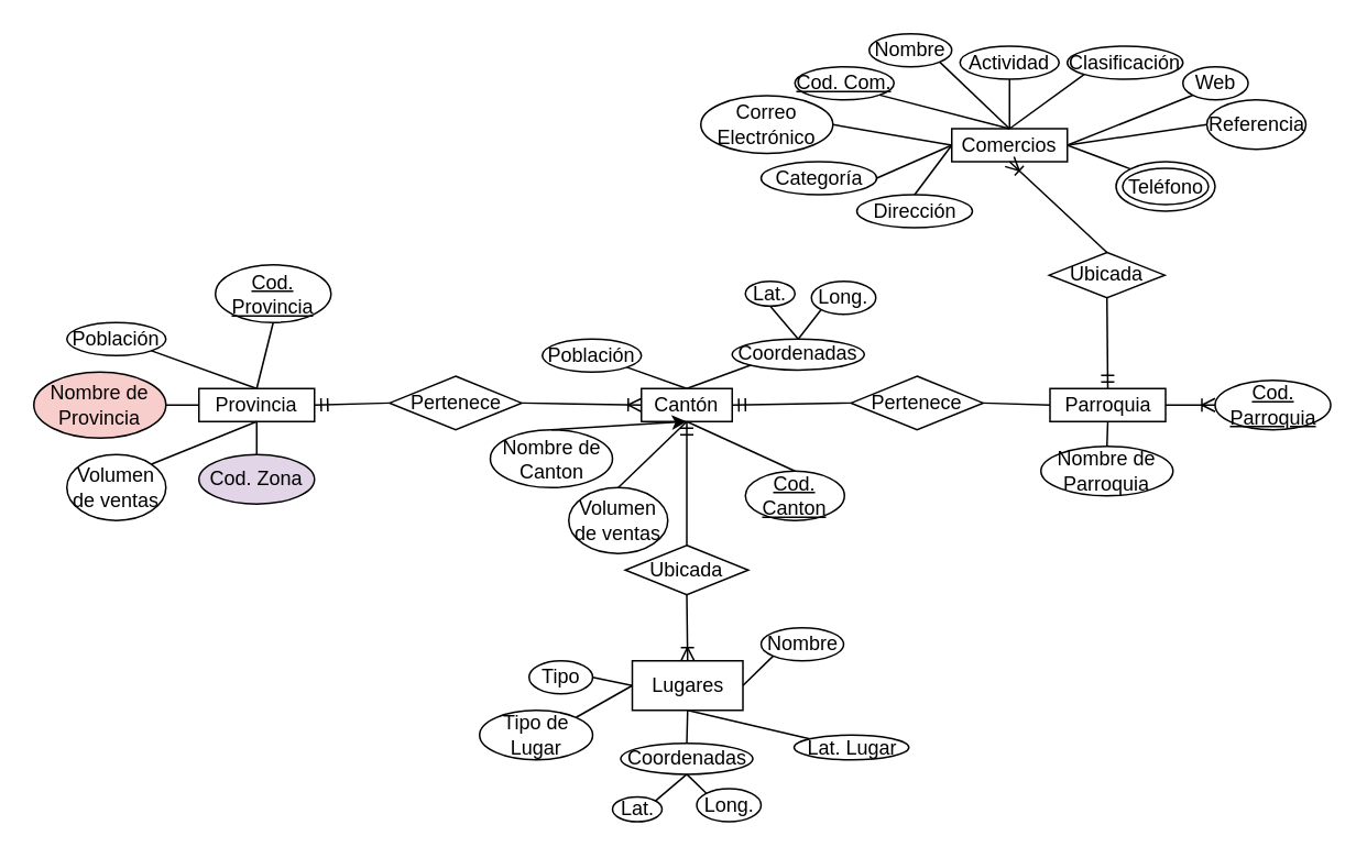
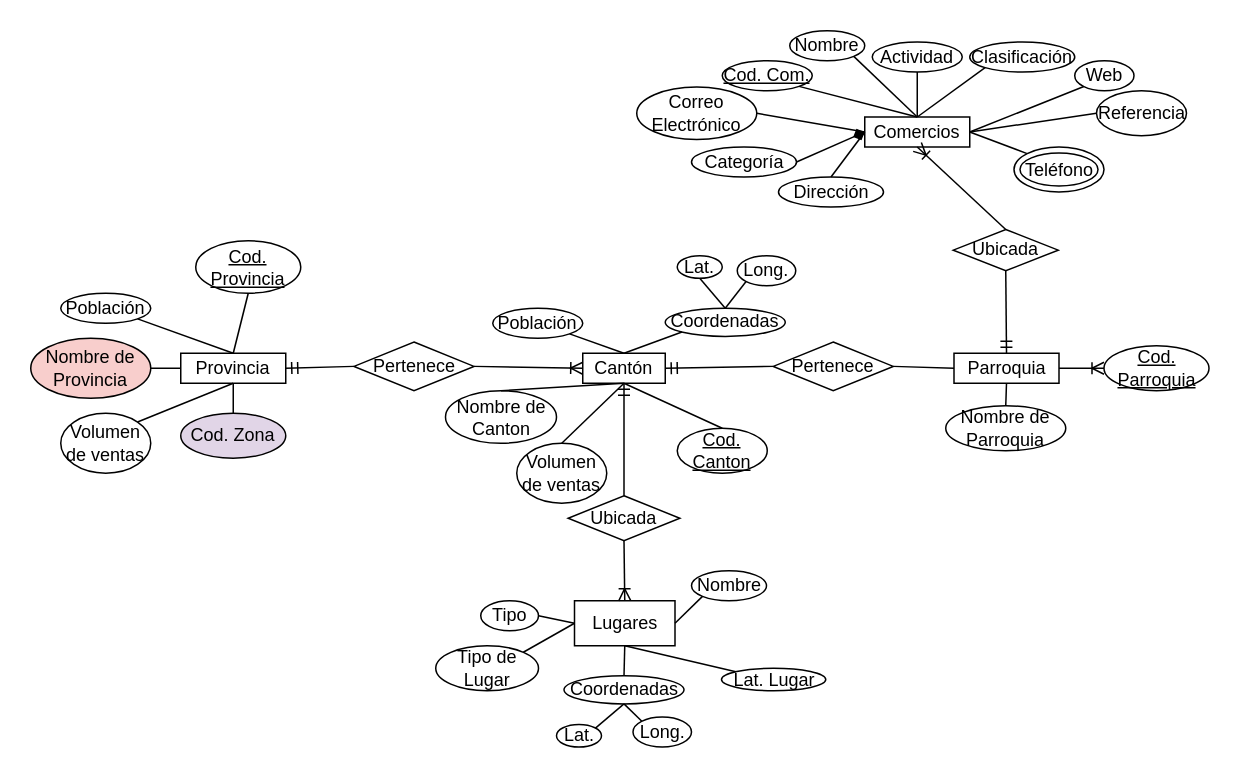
  <mxCell id="0" />
  <mxCell id="1" parent="0" />
  <mxCell id="2" value="Comercios" style="rounded=0;whiteSpace=wrap;html=1;" parent="1" vertex="1"><mxGeometry x="576" y="77.5" width="70" height="20" as="geometry" /></mxCell>
  <mxCell id="3" value="Nombre" style="ellipse;whiteSpace=wrap;html=1;" parent="1" vertex="1"><mxGeometry x="526" y="20" width="50" height="20" as="geometry" /></mxCell>
  <mxCell id="4" value="Actividad" style="ellipse;whiteSpace=wrap;html=1;" parent="1" vertex="1"><mxGeometry x="581" y="27.5" width="60" height="20" as="geometry" /></mxCell>
  <mxCell id="5" value="Clasificación" style="ellipse;whiteSpace=wrap;html=1;" parent="1" vertex="1"><mxGeometry x="646" y="27.5" width="70" height="20" as="geometry" /></mxCell>
  <mxCell id="6" value="Dirección" style="ellipse;whiteSpace=wrap;html=1;" parent="1" vertex="1"><mxGeometry x="518.5" y="117.5" width="70" height="20" as="geometry" /></mxCell>
  <mxCell id="7" value="Categoría" style="ellipse;whiteSpace=wrap;html=1;" parent="1" vertex="1"><mxGeometry x="460.5" y="97.5" width="70" height="20" as="geometry" /></mxCell>
  <mxCell id="8" value="Referencia" style="ellipse;whiteSpace=wrap;html=1;" parent="1" vertex="1"><mxGeometry x="730.5" y="60" width="60" height="30" as="geometry" /></mxCell>
  <mxCell id="9" value="Correo Electrónico" style="ellipse;whiteSpace=wrap;html=1;" parent="1" vertex="1"><mxGeometry x="424" y="57.5" width="80" height="35" as="geometry" /></mxCell>
  <mxCell id="10" value="Web" style="ellipse;whiteSpace=wrap;html=1;" parent="1" vertex="1"><mxGeometry x="716" y="40" width="39.5" height="20" as="geometry" /></mxCell>
  <mxCell id="11" value="" style="endArrow=none;html=1;rounded=0;entryX=1;entryY=0.5;entryDx=0;entryDy=0;exitX=0;exitY=0;exitDx=0;exitDy=0;" parent="1" source="80" target="2" edge="1"><mxGeometry width="50" height="50" relative="1" as="geometry"><mxPoint x="675.373" y="102.929" as="sourcePoint" /><mxPoint x="616" y="197.5" as="targetPoint" /></mxGeometry></mxCell>
  <mxCell id="12" value="" style="endArrow=none;html=1;rounded=0;entryX=1;entryY=0.5;entryDx=0;entryDy=0;exitX=0;exitY=0.5;exitDx=0;exitDy=0;" parent="1" source="8" target="2" edge="1"><mxGeometry width="50" height="50" relative="1" as="geometry"><mxPoint x="566" y="247.5" as="sourcePoint" /><mxPoint x="616" y="197.5" as="targetPoint" /></mxGeometry></mxCell>
  <mxCell id="13" value="" style="endArrow=none;html=1;rounded=0;entryX=0;entryY=0.5;entryDx=0;entryDy=0;exitX=0.5;exitY=0;exitDx=0;exitDy=0;" parent="1" source="6" target="2" edge="1"><mxGeometry width="50" height="50" relative="1" as="geometry"><mxPoint x="566" y="247.5" as="sourcePoint" /><mxPoint x="616" y="197.5" as="targetPoint" /></mxGeometry></mxCell>
- <mxCell id="14" value="" style="endArrow=none;html=1;rounded=0;entryX=0;entryY=0.5;entryDx=0;entryDy=0;exitX=1;exitY=0.5;exitDx=0;exitDy=0;" parent="1" source="7" target="2" edge="1"><mxGeometry width="50" height="50" relative="1" as="geometry"><mxPoint x="566" y="247.5" as="sourcePoint" /><mxPoint x="616" y="197.5" as="targetPoint" /></mxGeometry></mxCell>
+ <mxCell id="14" value="" style="endArrow=diamond;html=1;rounded=0;entryX=0;entryY=0.5;entryDx=0;entryDy=0;exitX=1;exitY=0.5;exitDx=0;exitDy=0;" parent="1" source="7" target="2" edge="1"><mxGeometry width="50" height="50" relative="1" as="geometry"><mxPoint x="566" y="247.5" as="sourcePoint" /><mxPoint x="616" y="197.5" as="targetPoint" /></mxGeometry></mxCell>
  <mxCell id="15" value="" style="endArrow=none;html=1;rounded=0;entryX=0;entryY=0.5;entryDx=0;entryDy=0;exitX=1;exitY=0.5;exitDx=0;exitDy=0;" parent="1" source="9" target="2" edge="1"><mxGeometry width="50" height="50" relative="1" as="geometry"><mxPoint x="536" y="92.5" as="sourcePoint" /><mxPoint x="616" y="197.5" as="targetPoint" /></mxGeometry></mxCell>
  <mxCell id="16" value="" style="endArrow=none;html=1;rounded=0;entryX=1;entryY=0.5;entryDx=0;entryDy=0;exitX=0;exitY=1;exitDx=0;exitDy=0;" parent="1" source="10" target="2" edge="1"><mxGeometry width="50" height="50" relative="1" as="geometry"><mxPoint x="566" y="247.5" as="sourcePoint" /><mxPoint x="616" y="197.5" as="targetPoint" /></mxGeometry></mxCell>
  <mxCell id="17" value="" style="endArrow=none;html=1;rounded=0;entryX=0;entryY=1;entryDx=0;entryDy=0;exitX=0.5;exitY=0;exitDx=0;exitDy=0;" parent="1" source="2" target="5" edge="1"><mxGeometry width="50" height="50" relative="1" as="geometry"><mxPoint x="566" y="247.5" as="sourcePoint" /><mxPoint x="616" y="197.5" as="targetPoint" /></mxGeometry></mxCell>
  <mxCell id="18" value="" style="endArrow=none;html=1;rounded=0;entryX=0.5;entryY=1;entryDx=0;entryDy=0;exitX=0.5;exitY=0;exitDx=0;exitDy=0;" parent="1" source="2" target="4" edge="1"><mxGeometry width="50" height="50" relative="1" as="geometry"><mxPoint x="566" y="247.5" as="sourcePoint" /><mxPoint x="616" y="197.5" as="targetPoint" /></mxGeometry></mxCell>
  <mxCell id="19" value="" style="endArrow=none;html=1;rounded=0;exitX=1;exitY=1;exitDx=0;exitDy=0;entryX=0.5;entryY=0;entryDx=0;entryDy=0;" parent="1" source="3" target="2" edge="1"><mxGeometry width="50" height="50" relative="1" as="geometry"><mxPoint x="566" y="247.5" as="sourcePoint" /><mxPoint x="616" y="197.5" as="targetPoint" /></mxGeometry></mxCell>
  <mxCell id="20" value="Provincia" style="rounded=0;whiteSpace=wrap;html=1;" parent="1" vertex="1"><mxGeometry x="120" y="235" width="70" height="20" as="geometry" /></mxCell>
  <mxCell id="21" value="&lt;u&gt;Cod. Provincia&lt;/u&gt;" style="ellipse;whiteSpace=wrap;html=1;" parent="1" vertex="1"><mxGeometry x="130" y="160" width="70" height="35" as="geometry" /></mxCell>
  <mxCell id="22" value="Cod. Zona" style="ellipse;whiteSpace=wrap;html=1;fillColor=#e1d5e7;" parent="1" vertex="1"><mxGeometry x="120" y="275" width="70" height="30" as="geometry" /></mxCell>
  <mxCell id="23" value="Nombre de Provincia" style="ellipse;whiteSpace=wrap;html=1;fillColor=#f8cecc;" parent="1" vertex="1"><mxGeometry x="20" y="225" width="80" height="40" as="geometry" /></mxCell>
  <mxCell id="24" value="Cantón" style="rounded=0;whiteSpace=wrap;html=1;" parent="1" vertex="1"><mxGeometry x="388" y="235" width="55" height="20" as="geometry" /></mxCell>
  <mxCell id="25" value="Nombre de Canton" style="ellipse;whiteSpace=wrap;html=1;" parent="1" vertex="1"><mxGeometry x="296.5" y="260" width="74" height="35" as="geometry" /></mxCell>
  <mxCell id="26" value="Parroquia" style="whiteSpace=wrap;html=1;" parent="1" vertex="1"><mxGeometry x="635.5" y="235" width="70" height="20" as="geometry" /></mxCell>
  <mxCell id="27" value="&lt;u&gt;Cod. Canton&lt;/u&gt;" style="ellipse;whiteSpace=wrap;html=1;" parent="1" vertex="1"><mxGeometry x="451" y="285" width="60" height="30" as="geometry" /></mxCell>
  <mxCell id="28" value="Nombre de Parroquia" style="ellipse;whiteSpace=wrap;html=1;" parent="1" vertex="1"><mxGeometry x="630" y="270" width="80" height="30" as="geometry" /></mxCell>
  <mxCell id="29" value="Pertenece" style="rhombus;whiteSpace=wrap;html=1;" parent="1" vertex="1"><mxGeometry x="235.5" y="227.5" width="80" height="32.5" as="geometry" /></mxCell>
  <mxCell id="30" value="Pertenece" style="rhombus;whiteSpace=wrap;html=1;" parent="1" vertex="1"><mxGeometry x="515" y="227.5" width="80" height="32.5" as="geometry" /></mxCell>
  <mxCell id="31" value="" style="endArrow=none;html=1;rounded=0;exitX=0.5;exitY=1;exitDx=0;exitDy=0;entryX=0.5;entryY=0;entryDx=0;entryDy=0;" parent="1" source="21" target="20" edge="1"><mxGeometry width="50" height="50" relative="1" as="geometry"><mxPoint x="320" y="275" as="sourcePoint" /><mxPoint x="370" y="225" as="targetPoint" /></mxGeometry></mxCell>
  <mxCell id="32" value="" style="endArrow=none;html=1;rounded=0;exitX=1;exitY=0.5;exitDx=0;exitDy=0;entryX=0;entryY=0.5;entryDx=0;entryDy=0;" parent="1" source="23" target="20" edge="1"><mxGeometry width="50" height="50" relative="1" as="geometry"><mxPoint x="320" y="275" as="sourcePoint" /><mxPoint x="370" y="225" as="targetPoint" /></mxGeometry></mxCell>
  <mxCell id="33" value="" style="endArrow=ERmandOne;html=1;rounded=0;exitX=0;exitY=0.5;exitDx=0;exitDy=0;entryX=1;entryY=0.5;entryDx=0;entryDy=0;endFill=0;" parent="1" source="30" target="24" edge="1"><mxGeometry width="50" height="50" relative="1" as="geometry"><mxPoint x="340" y="265" as="sourcePoint" /><mxPoint x="390" y="215" as="targetPoint" /></mxGeometry></mxCell>
  <mxCell id="34" value="" style="endArrow=none;html=1;rounded=0;exitX=1;exitY=0.5;exitDx=0;exitDy=0;entryX=0;entryY=0.5;entryDx=0;entryDy=0;" parent="1" source="30" target="26" edge="1"><mxGeometry width="50" height="50" relative="1" as="geometry"><mxPoint x="340" y="265" as="sourcePoint" /><mxPoint x="390" y="215" as="targetPoint" /></mxGeometry></mxCell>
  <mxCell id="35" value="" style="endArrow=ERmandOne;html=1;rounded=0;entryX=1;entryY=0.5;entryDx=0;entryDy=0;exitX=0;exitY=0.5;exitDx=0;exitDy=0;endFill=0;" parent="1" source="29" target="20" edge="1"><mxGeometry width="50" height="50" relative="1" as="geometry"><mxPoint x="290" y="315" as="sourcePoint" /><mxPoint x="390" y="215" as="targetPoint" /></mxGeometry></mxCell>
  <mxCell id="36" value="" style="endArrow=ERoneToMany;html=1;rounded=0;exitX=1;exitY=0.5;exitDx=0;exitDy=0;entryX=0;entryY=0.5;entryDx=0;entryDy=0;endFill=0;" parent="1" source="29" target="24" edge="1"><mxGeometry width="50" height="50" relative="1" as="geometry"><mxPoint x="340" y="265" as="sourcePoint" /><mxPoint x="390" y="215" as="targetPoint" /></mxGeometry></mxCell>
  <mxCell id="37" value="" style="endArrow=none;html=1;rounded=0;exitX=0.5;exitY=1;exitDx=0;exitDy=0;entryX=0.5;entryY=0;entryDx=0;entryDy=0;" parent="1" source="20" target="22" edge="1"><mxGeometry width="50" height="50" relative="1" as="geometry"><mxPoint x="320" y="265" as="sourcePoint" /><mxPoint x="370" y="215" as="targetPoint" /></mxGeometry></mxCell>
  <mxCell id="38" value="Ubicada" style="rhombus;whiteSpace=wrap;html=1;" parent="1" vertex="1"><mxGeometry x="635" y="152.5" width="70" height="27.5" as="geometry" /></mxCell>
  <mxCell id="39" value="" style="endArrow=ERmandOne;html=1;rounded=0;entryX=0.5;entryY=0;entryDx=0;entryDy=0;exitX=0.5;exitY=1;exitDx=0;exitDy=0;endFill=0;" parent="1" source="38" target="26" edge="1"><mxGeometry width="50" height="50" relative="1" as="geometry"><mxPoint x="340" y="230" as="sourcePoint" /><mxPoint x="390" y="180" as="targetPoint" /></mxGeometry></mxCell>
  <mxCell id="40" value="" style="endArrow=none;html=1;rounded=0;entryX=0.5;entryY=0;entryDx=0;entryDy=0;exitX=0.5;exitY=1;exitDx=0;exitDy=0;startArrow=ERoneToMany;startFill=0;" parent="1" source="2" target="38" edge="1"><mxGeometry width="50" height="50" relative="1" as="geometry"><mxPoint x="470" y="220" as="sourcePoint" /><mxPoint x="685" y="120" as="targetPoint" /></mxGeometry></mxCell>
- <mxCell id="41" value="" style="endArrow=classic;html=1;rounded=0;entryX=0.5;entryY=1;entryDx=0;entryDy=0;exitX=0.5;exitY=0;exitDx=0;exitDy=0;" parent="1" source="25" target="24" edge="1"><mxGeometry width="50" height="50" relative="1" as="geometry"><mxPoint x="340" y="310" as="sourcePoint" /><mxPoint x="390" y="260" as="targetPoint" /></mxGeometry></mxCell>
+ <mxCell id="41" value="" style="endArrow=none;html=1;rounded=0;entryX=0.5;entryY=1;entryDx=0;entryDy=0;exitX=0.5;exitY=0;exitDx=0;exitDy=0;" parent="1" source="25" target="24" edge="1"><mxGeometry width="50" height="50" relative="1" as="geometry"><mxPoint x="340" y="310" as="sourcePoint" /><mxPoint x="390" y="260" as="targetPoint" /></mxGeometry></mxCell>
  <mxCell id="42" value="" style="endArrow=none;html=1;rounded=0;exitX=0.5;exitY=0;exitDx=0;exitDy=0;entryX=0.5;entryY=1;entryDx=0;entryDy=0;" parent="1" source="27" target="24" edge="1"><mxGeometry width="50" height="50" relative="1" as="geometry"><mxPoint x="340" y="310" as="sourcePoint" /><mxPoint x="390" y="260" as="targetPoint" /></mxGeometry></mxCell>
  <mxCell id="43" value="" style="endArrow=none;html=1;rounded=0;entryX=0.5;entryY=1;entryDx=0;entryDy=0;exitX=0.5;exitY=0;exitDx=0;exitDy=0;" parent="1" source="28" target="26" edge="1"><mxGeometry width="50" height="50" relative="1" as="geometry"><mxPoint x="345.5" y="220" as="sourcePoint" /><mxPoint x="395.5" y="170" as="targetPoint" /></mxGeometry></mxCell>
  <mxCell id="44" value="&lt;u&gt;Cod. Parroquia&lt;/u&gt;" style="ellipse;whiteSpace=wrap;html=1;" parent="1" vertex="1"><mxGeometry x="735.5" y="230" width="70" height="30" as="geometry" /></mxCell>
  <mxCell id="45" value="" style="endArrow=none;html=1;rounded=0;exitX=0;exitY=0.5;exitDx=0;exitDy=0;entryX=1;entryY=0.5;entryDx=0;entryDy=0;startArrow=ERoneToMany;startFill=0;" parent="1" source="44" target="26" edge="1"><mxGeometry width="50" height="50" relative="1" as="geometry"><mxPoint x="515.5" y="220" as="sourcePoint" /><mxPoint x="565.5" y="170" as="targetPoint" /></mxGeometry></mxCell>
  <mxCell id="46" value="Población" style="ellipse;whiteSpace=wrap;html=1;" parent="1" vertex="1"><mxGeometry x="328" y="205" width="60" height="20" as="geometry" /></mxCell>
  <mxCell id="47" value="" style="endArrow=none;html=1;rounded=0;exitX=1;exitY=1;exitDx=0;exitDy=0;entryX=0.5;entryY=0;entryDx=0;entryDy=0;" parent="1" source="46" target="24" edge="1"><mxGeometry width="50" height="50" relative="1" as="geometry"><mxPoint x="430" y="320" as="sourcePoint" /><mxPoint x="480" y="270" as="targetPoint" /></mxGeometry></mxCell>
  <mxCell id="48" value="Población" style="ellipse;whiteSpace=wrap;html=1;" parent="1" vertex="1"><mxGeometry x="40" y="195" width="60" height="20" as="geometry" /></mxCell>
  <mxCell id="49" value="" style="endArrow=none;html=1;rounded=0;exitX=1;exitY=1;exitDx=0;exitDy=0;entryX=0.5;entryY=0;entryDx=0;entryDy=0;" parent="1" source="48" target="20" edge="1"><mxGeometry width="50" height="50" relative="1" as="geometry"><mxPoint x="150" y="290" as="sourcePoint" /><mxPoint x="200" y="240" as="targetPoint" /></mxGeometry></mxCell>
  <mxCell id="50" value="Coordenadas" style="ellipse;whiteSpace=wrap;html=1;" parent="1" vertex="1"><mxGeometry x="443" y="205" width="80" height="18.75" as="geometry" /></mxCell>
  <mxCell id="51" value="" style="endArrow=none;html=1;rounded=0;exitX=0.5;exitY=0;exitDx=0;exitDy=0;entryX=0;entryY=1;entryDx=0;entryDy=0;" parent="1" source="24" target="50" edge="1"><mxGeometry width="50" height="50" relative="1" as="geometry"><mxPoint x="500" y="300" as="sourcePoint" /><mxPoint x="550" y="250" as="targetPoint" /></mxGeometry></mxCell>
  <mxCell id="52" value="Lat." style="ellipse;whiteSpace=wrap;html=1;" parent="1" vertex="1"><mxGeometry x="451" y="170" width="30" height="15" as="geometry" /></mxCell>
  <mxCell id="53" value="Long." style="ellipse;whiteSpace=wrap;html=1;" parent="1" vertex="1"><mxGeometry x="491" y="170" width="39" height="20" as="geometry" /></mxCell>
  <mxCell id="54" value="" style="endArrow=none;html=1;rounded=0;entryX=0;entryY=1;entryDx=0;entryDy=0;exitX=0.5;exitY=0;exitDx=0;exitDy=0;" parent="1" source="50" target="53" edge="1"><mxGeometry width="50" height="50" relative="1" as="geometry"><mxPoint x="500" y="300" as="sourcePoint" /><mxPoint x="550" y="250" as="targetPoint" /></mxGeometry></mxCell>
  <mxCell id="55" value="" style="endArrow=none;html=1;rounded=0;exitX=0.5;exitY=1;exitDx=0;exitDy=0;entryX=0.5;entryY=0;entryDx=0;entryDy=0;" parent="1" source="52" target="50" edge="1"><mxGeometry width="50" height="50" relative="1" as="geometry"><mxPoint x="500" y="300" as="sourcePoint" /><mxPoint x="550" y="250" as="targetPoint" /></mxGeometry></mxCell>
  <mxCell id="56" value="Lugares" style="rounded=0;whiteSpace=wrap;html=1;" parent="1" vertex="1"><mxGeometry x="382.5" y="400" width="67" height="30" as="geometry" /></mxCell>
  <mxCell id="57" value="Coordenadas" style="ellipse;whiteSpace=wrap;html=1;" parent="1" vertex="1"><mxGeometry x="375.5" y="450" width="80" height="18.75" as="geometry" /></mxCell>
  <mxCell id="58" value="Lat." style="ellipse;whiteSpace=wrap;html=1;" parent="1" vertex="1"><mxGeometry x="370.5" y="482.5" width="30" height="15" as="geometry" /></mxCell>
  <mxCell id="59" value="Long." style="ellipse;whiteSpace=wrap;html=1;" parent="1" vertex="1"><mxGeometry x="421.5" y="477.5" width="39" height="20" as="geometry" /></mxCell>
  <mxCell id="60" value="" style="endArrow=none;html=1;rounded=0;entryX=0;entryY=0;entryDx=0;entryDy=0;exitX=0.5;exitY=1;exitDx=0;exitDy=0;" parent="1" source="57" target="59" edge="1"><mxGeometry width="50" height="50" relative="1" as="geometry"><mxPoint x="430.5" y="545" as="sourcePoint" /><mxPoint x="480.5" y="495" as="targetPoint" /></mxGeometry></mxCell>
  <mxCell id="61" value="" style="endArrow=none;html=1;rounded=0;exitX=1;exitY=0;exitDx=0;exitDy=0;entryX=0.5;entryY=1;entryDx=0;entryDy=0;" parent="1" source="58" target="57" edge="1"><mxGeometry width="50" height="50" relative="1" as="geometry"><mxPoint x="430.5" y="545" as="sourcePoint" /><mxPoint x="480.5" y="495" as="targetPoint" /></mxGeometry></mxCell>
  <mxCell id="62" value="" style="endArrow=none;html=1;rounded=0;exitX=0.5;exitY=1;exitDx=0;exitDy=0;entryX=0.5;entryY=0;entryDx=0;entryDy=0;" parent="1" source="56" target="57" edge="1"><mxGeometry width="50" height="50" relative="1" as="geometry"><mxPoint x="500" y="350" as="sourcePoint" /><mxPoint x="550" y="300" as="targetPoint" /></mxGeometry></mxCell>
  <mxCell id="63" value="Ubicada" style="rhombus;whiteSpace=wrap;html=1;" parent="1" vertex="1"><mxGeometry x="378.25" y="330" width="74.5" height="30" as="geometry" /></mxCell>
  <mxCell id="64" value="" style="endArrow=ERoneToMany;html=1;rounded=0;exitX=0.5;exitY=1;exitDx=0;exitDy=0;entryX=0.5;entryY=0;entryDx=0;entryDy=0;endFill=0;" parent="1" source="63" target="56" edge="1"><mxGeometry width="50" height="50" relative="1" as="geometry"><mxPoint x="500" y="320" as="sourcePoint" /><mxPoint x="550" y="270" as="targetPoint" /></mxGeometry></mxCell>
  <mxCell id="65" value="Tipo" style="ellipse;whiteSpace=wrap;html=1;" parent="1" vertex="1"><mxGeometry x="320" y="400" width="38.5" height="20" as="geometry" /></mxCell>
  <mxCell id="66" value="Tipo de Lugar" style="ellipse;whiteSpace=wrap;html=1;" parent="1" vertex="1"><mxGeometry x="290" y="430" width="68.5" height="30" as="geometry" /></mxCell>
  <mxCell id="67" value="" style="endArrow=none;html=1;rounded=0;exitX=1;exitY=0.5;exitDx=0;exitDy=0;entryX=0;entryY=0.5;entryDx=0;entryDy=0;" parent="1" source="65" target="56" edge="1"><mxGeometry width="50" height="50" relative="1" as="geometry"><mxPoint x="500" y="410" as="sourcePoint" /><mxPoint x="550" y="360" as="targetPoint" /></mxGeometry></mxCell>
  <mxCell id="68" value="" style="endArrow=none;html=1;rounded=0;exitX=1;exitY=0;exitDx=0;exitDy=0;entryX=0;entryY=0.5;entryDx=0;entryDy=0;" parent="1" source="66" target="56" edge="1"><mxGeometry width="50" height="50" relative="1" as="geometry"><mxPoint x="500" y="410" as="sourcePoint" /><mxPoint x="550" y="360" as="targetPoint" /></mxGeometry></mxCell>
  <mxCell id="69" value="Lat. Lugar" style="ellipse;whiteSpace=wrap;html=1;" parent="1" vertex="1"><mxGeometry x="480.5" y="445" width="69.5" height="15" as="geometry" /></mxCell>
  <mxCell id="70" value="" style="endArrow=none;html=1;rounded=0;exitX=0.5;exitY=1;exitDx=0;exitDy=0;entryX=0;entryY=0;entryDx=0;entryDy=0;" parent="1" source="56" target="69" edge="1"><mxGeometry width="50" height="50" relative="1" as="geometry"><mxPoint x="500" y="410" as="sourcePoint" /><mxPoint x="550" y="360" as="targetPoint" /></mxGeometry></mxCell>
  <mxCell id="71" value="Nombre" style="ellipse;whiteSpace=wrap;html=1;" parent="1" vertex="1"><mxGeometry x="460.5" y="380" width="50" height="20" as="geometry" /></mxCell>
  <mxCell id="72" value="" style="endArrow=none;html=1;rounded=0;exitX=1;exitY=0.5;exitDx=0;exitDy=0;entryX=0;entryY=1;entryDx=0;entryDy=0;" parent="1" source="56" target="71" edge="1"><mxGeometry width="50" height="50" relative="1" as="geometry"><mxPoint x="500" y="410" as="sourcePoint" /><mxPoint x="550" y="360" as="targetPoint" /></mxGeometry></mxCell>
  <mxCell id="73" value="Volumen de ventas" style="ellipse;whiteSpace=wrap;html=1;" parent="1" vertex="1"><mxGeometry x="344" y="295" width="60" height="40" as="geometry" /></mxCell>
  <mxCell id="74" value="" style="endArrow=none;html=1;rounded=0;exitX=0.5;exitY=0;exitDx=0;exitDy=0;entryX=0.5;entryY=1;entryDx=0;entryDy=0;" parent="1" source="73" target="24" edge="1"><mxGeometry width="50" height="50" relative="1" as="geometry"><mxPoint x="500" y="310" as="sourcePoint" /><mxPoint x="410" y="260" as="targetPoint" /></mxGeometry></mxCell>
  <mxCell id="75" value="" style="endArrow=ERmandOne;html=1;rounded=0;exitX=0.5;exitY=0;exitDx=0;exitDy=0;entryX=0.5;entryY=1;entryDx=0;entryDy=0;endFill=0;" parent="1" source="63" target="24" edge="1"><mxGeometry width="50" height="50" relative="1" as="geometry"><mxPoint x="470" y="410" as="sourcePoint" /><mxPoint x="420" y="270" as="targetPoint" /></mxGeometry></mxCell>
  <mxCell id="76" value="Volumen de ventas" style="ellipse;whiteSpace=wrap;html=1;" parent="1" vertex="1"><mxGeometry x="40" y="275" width="60" height="40" as="geometry" /></mxCell>
  <mxCell id="77" value="" style="endArrow=none;html=1;rounded=0;exitX=1;exitY=0;exitDx=0;exitDy=0;entryX=0.5;entryY=1;entryDx=0;entryDy=0;" parent="1" source="76" target="20" edge="1"><mxGeometry width="50" height="50" relative="1" as="geometry"><mxPoint x="470" y="350" as="sourcePoint" /><mxPoint x="520" y="300" as="targetPoint" /></mxGeometry></mxCell>
  <mxCell id="78" value="&lt;u&gt;Cod. Com.&lt;/u&gt;" style="ellipse;whiteSpace=wrap;html=1;" parent="1" vertex="1"><mxGeometry x="481" y="40" width="60" height="20" as="geometry" /></mxCell>
  <mxCell id="79" value="" style="endArrow=none;html=1;rounded=0;entryX=1;entryY=1;entryDx=0;entryDy=0;exitX=0.5;exitY=0;exitDx=0;exitDy=0;" parent="1" source="2" target="78" edge="1"><mxGeometry width="50" height="50" relative="1" as="geometry"><mxPoint x="575.5" y="327.5" as="sourcePoint" /><mxPoint x="625.5" y="277.5" as="targetPoint" /></mxGeometry></mxCell>
  <mxCell id="80" value="Teléfono" style="ellipse;shape=doubleEllipse;whiteSpace=wrap;html=1;" vertex="1" parent="1"><mxGeometry x="675.5" y="97.5" width="60" height="30" as="geometry" /></mxCell>
